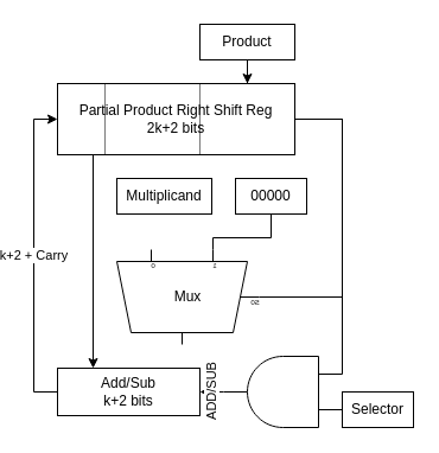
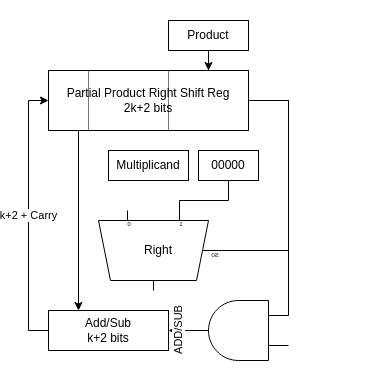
  <mxCell id="0" />
  <mxCell id="1" parent="0" />
  <mxCell id="2" value="" style="rounded=0;whiteSpace=wrap;html=1;fillColor=default;strokeColor=#787878;" vertex="1" parent="1"><mxGeometry x="80" y="70" width="80" height="60" as="geometry" /></mxCell>
  <mxCell id="3" value="" style="rounded=0;whiteSpace=wrap;html=1;fillColor=default;strokeColor=#787878;" vertex="1" parent="1"><mxGeometry x="160" y="70" width="80" height="60" as="geometry" /></mxCell>
  <mxCell id="4" value="" style="rounded=0;whiteSpace=wrap;html=1;fillColor=default;strokeColor=#787878;" vertex="1" parent="1"><mxGeometry x="40" y="70" width="40" height="60" as="geometry" /></mxCell>
  <mxCell id="5" value="" style="edgeStyle=orthogonalEdgeStyle;rounded=0;orthogonalLoop=1;jettySize=auto;html=1;" edge="1" parent="1" source="6" target="3"><mxGeometry relative="1" as="geometry" /></mxCell>
  <mxCell id="6" value="Product" style="rounded=0;whiteSpace=wrap;html=1;" vertex="1" parent="1"><mxGeometry x="160" y="20" width="80" height="30" as="geometry" /></mxCell>
- <mxCell id="7" value="Multiplicand" style="rounded=0;whiteSpace=wrap;html=1;" vertex="1" parent="1"><mxGeometry x="90" y="150" width="80" height="30" as="geometry" /></mxCell>
+ <mxCell id="7" value="Multiplicand" style="rounded=0;whiteSpace=wrap;html=1;" vertex="1" parent="1"><mxGeometry x="100" y="150" width="80" height="30" as="geometry" /></mxCell>
  <mxCell id="8" value="k+2 + Carry" style="edgeStyle=orthogonalEdgeStyle;rounded=0;orthogonalLoop=1;jettySize=auto;html=1;entryX=0;entryY=0.5;entryDx=0;entryDy=0;" edge="1" parent="1" source="9"><mxGeometry relative="1" as="geometry"><mxPoint x="40" y="100" as="targetPoint" /><Array as="points"><mxPoint x="20" y="330" /><mxPoint x="20" y="100" /></Array></mxGeometry></mxCell>
  <mxCell id="9" value="Add/Sub&lt;br&gt;&lt;div&gt;k&lt;span style=&quot;background-color: initial;&quot;&gt;+2 bits&lt;/span&gt;&lt;/div&gt;" style="rounded=0;whiteSpace=wrap;html=1;" vertex="1" parent="1"><mxGeometry x="40" y="310" width="120" height="40" as="geometry" /></mxCell>
  <mxCell id="10" value="ADD/SUB" style="edgeStyle=orthogonalEdgeStyle;rounded=0;orthogonalLoop=1;jettySize=auto;html=1;exitX=1;exitY=0.5;exitDx=0;exitDy=0;exitPerimeter=0;entryX=1;entryY=0.5;entryDx=0;entryDy=0;endArrow=classic;endFill=1;horizontal=0;" edge="1" parent="1" source="11" target="9"><mxGeometry relative="1" as="geometry" /></mxCell>
  <mxCell id="11" value="" style="verticalLabelPosition=bottom;shadow=0;dashed=0;align=center;html=1;verticalAlign=top;shape=mxgraph.electrical.logic_gates.logic_gate;operation=and;flipH=1;" vertex="1" parent="1"><mxGeometry x="180" y="300" width="100" height="60" as="geometry" /></mxCell>
  <mxCell id="12" style="edgeStyle=orthogonalEdgeStyle;rounded=0;orthogonalLoop=1;jettySize=auto;html=1;entryX=0;entryY=0.25;entryDx=0;entryDy=0;entryPerimeter=0;endArrow=none;endFill=0;" edge="1" parent="1" source="3" target="11"><mxGeometry relative="1" as="geometry"><Array as="points"><mxPoint x="280" y="100" /></Array></mxGeometry></mxCell>
  <mxCell id="13" value="Partial Product Right Shift Reg&lt;div&gt;2k+2 bits&lt;/div&gt;" style="rounded=0;whiteSpace=wrap;html=1;fillColor=none;" vertex="1" parent="1"><mxGeometry x="40" y="70" width="200" height="60" as="geometry" /></mxCell>
  <mxCell id="14" style="edgeStyle=orthogonalEdgeStyle;rounded=0;orthogonalLoop=1;jettySize=auto;html=1;exitX=0.25;exitY=0;exitDx=0;exitDy=0;entryX=0.4;entryY=1;entryDx=0;entryDy=0;entryPerimeter=0;startArrow=classic;startFill=1;endArrow=none;endFill=0;" edge="1" parent="1" source="9" target="13"><mxGeometry relative="1" as="geometry"><Array as="points"><mxPoint x="70" y="130" /></Array></mxGeometry></mxCell>
- <mxCell id="15" value="Mux" style="shadow=0;dashed=0;align=center;html=1;strokeWidth=1;shape=mxgraph.electrical.abstract.mux2;whiteSpace=wrap;direction=south;flipH=1;" vertex="1" parent="1"><mxGeometry x="90" y="210" width="120" height="80" as="geometry" /></mxCell>
+ <mxCell id="15" value="Right" style="shadow=0;dashed=0;align=center;html=1;strokeWidth=1;shape=mxgraph.electrical.abstract.mux2;whiteSpace=wrap;direction=south;flipH=1;" vertex="1" parent="1"><mxGeometry x="90" y="210" width="120" height="80" as="geometry" /></mxCell>
  <mxCell id="16" value="00000" style="rounded=0;whiteSpace=wrap;html=1;" vertex="1" parent="1"><mxGeometry x="190" y="150" width="60" height="30" as="geometry" /></mxCell>
  <mxCell id="17" style="edgeStyle=orthogonalEdgeStyle;rounded=0;orthogonalLoop=1;jettySize=auto;html=1;exitX=0.5;exitY=1;exitDx=0;exitDy=0;entryX=0;entryY=0.65;entryDx=0;entryDy=3;entryPerimeter=0;endArrow=none;endFill=0;" edge="1" parent="1" source="16" target="15"><mxGeometry relative="1" as="geometry"><Array as="points"><mxPoint x="220" y="200" /><mxPoint x="171" y="200" /></Array></mxGeometry></mxCell>
  <mxCell id="18" style="edgeStyle=orthogonalEdgeStyle;rounded=0;orthogonalLoop=1;jettySize=auto;html=1;entryX=0.375;entryY=1;entryDx=10;entryDy=0;entryPerimeter=0;endArrow=none;endFill=0;" edge="1" parent="1" source="13" target="15"><mxGeometry relative="1" as="geometry"><Array as="points"><mxPoint x="280" y="100" /><mxPoint x="280" y="250" /></Array></mxGeometry></mxCell>
- <mxCell id="19" value="Selector" style="rounded=0;whiteSpace=wrap;html=1;" vertex="1" parent="1"><mxGeometry x="280" y="330" width="60" height="30" as="geometry" /></mxCell>
